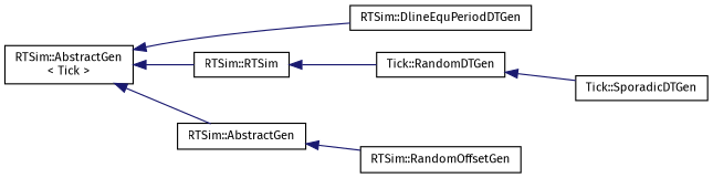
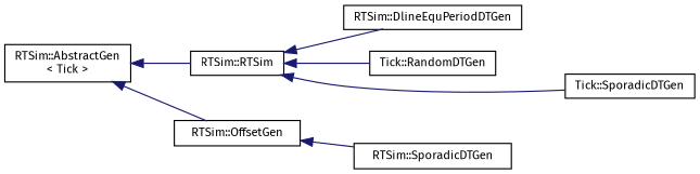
  digraph {
    fontname="Fira Sans"
    rankdir=LR
    node [color=black fillcolor=white fontname="Fira Sans" fontsize=10 shape=record style=filled]
    edge [color=midnightblue dir=back fontname="Fira Sans" fontsize=10 labelfontname=Helvetica labelfontsize=10 style=solid]
    n1 [height=0.2 label="RTSim::AbstractGen\l\< Tick \>" width=0.4]
    n2 [height=0.2 label="RTSim::RTSim" width=0.4]
-   n3 [height=0.2 label="RTSim::AbstractGen" width=0.4]
+   n3 [height=0.2 label="RTSim::OffsetGen" width=0.4]
    n4 [height=0.2 label="RTSim::DlineEquPeriodDTGen" width=0.4]
    n5 [height=0.2 label="Tick::RandomDTGen" width=0.4]
    n6 [height=0.2 label="Tick::SporadicDTGen" width=0.4]
-   n7 [height=0.2 label="RTSim::RandomOffsetGen" width=0.4]
+   n7 [height=0.2 label="RTSim::SporadicDTGen" width=0.4]
    n1 -> n2
    n1 -> n3
-   n1 -> n4
+   n2 -> n4
    n2 -> n5
-   n5 -> n6
+   n2 -> n6
    n3 -> n7
  }
